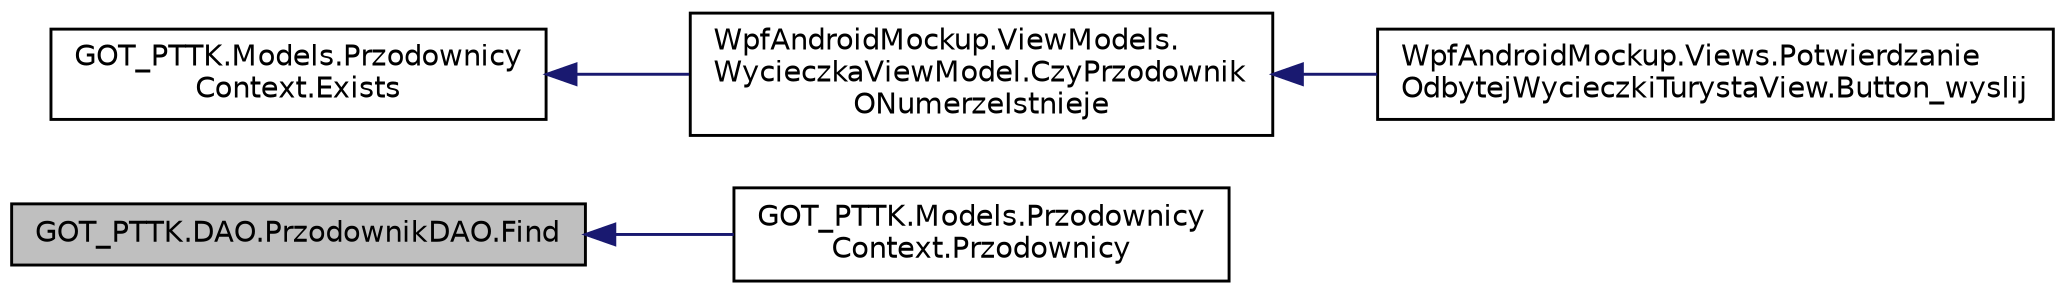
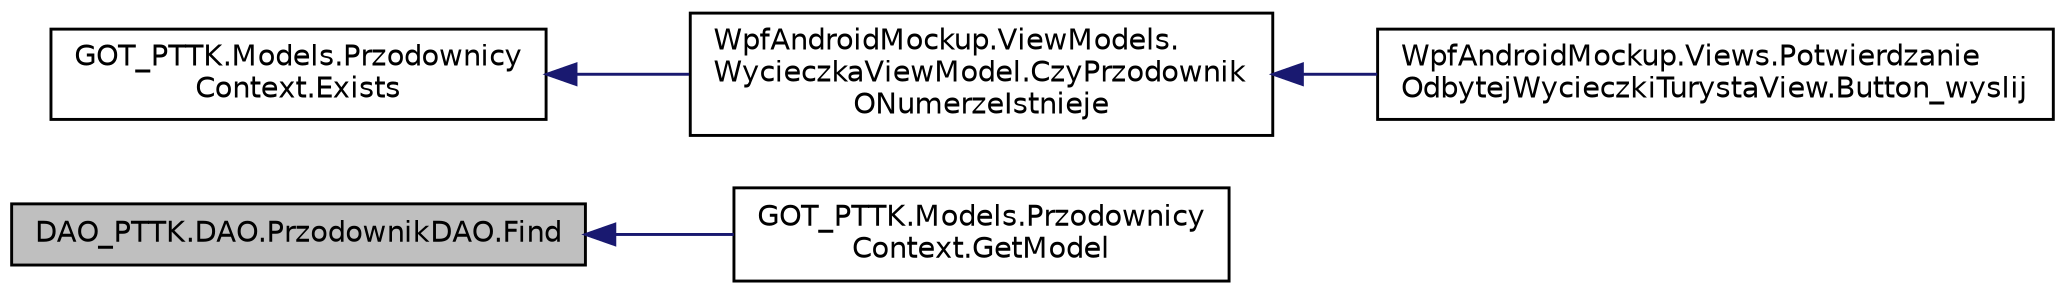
  digraph {
    rankdir=LR
    node [color=black fillcolor=white fontname=Helvetica fontsize=10 shape=record style=filled]
    edge [color=midnightblue dir=back fontname=Helvetica fontsize=10 labelfontname=Helvetica labelfontsize=10 style=solid]
-   n1 [fillcolor=grey75 fontcolor=black height=0.2 label="GOT_PTTK.DAO.PrzodownikDAO.Find" width=0.4]
-   n2 [height=0.2 label="GOT_PTTK.Models.Przodownicy\lContext.Przodownicy" width=0.4]
+   n1 [fillcolor=grey75 fontcolor=black height=0.2 label="DAO_PTTK.DAO.PrzodownikDAO.Find" width=0.4]
+   n2 [height=0.2 label="GOT_PTTK.Models.Przodownicy\lContext.GetModel" width=0.4]
    n3 [height=0.2 label="GOT_PTTK.Models.Przodownicy\lContext.Exists" width=0.4]
    n4 [height=0.2 label="WpfAndroidMockup.ViewModels.\lWycieczkaViewModel.CzyPrzodownik\lONumerzeIstnieje" width=0.4]
    n5 [height=0.2 label="WpfAndroidMockup.Views.Potwierdzanie\lOdbytejWycieczkiTurystaView.Button_wyslij" width=0.4]
    n1 -> n2
    n3 -> n4
    n4 -> n5
  }
